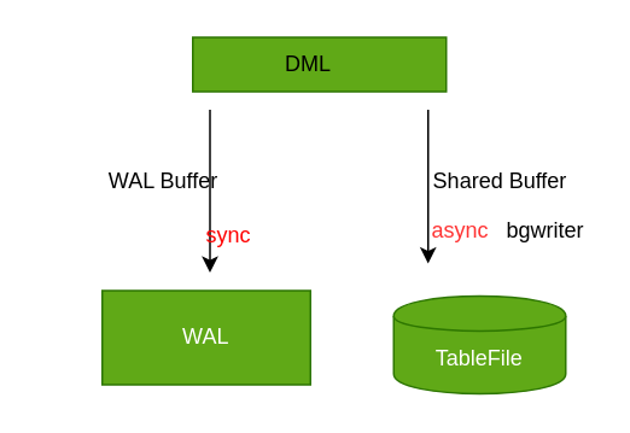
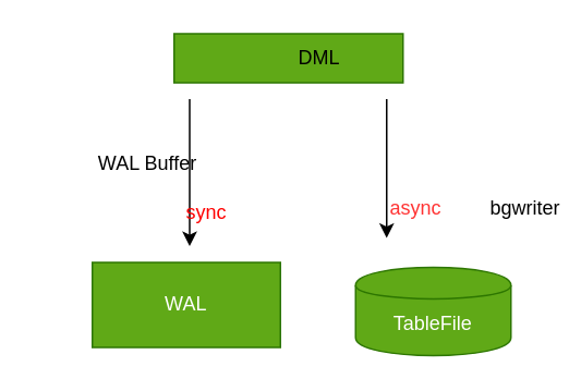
  <mxCell id="0" />
  <mxCell id="1" parent="0" />
  <mxCell id="2" value="" style="rounded=0;whiteSpace=wrap;html=1;fillColor=#60a917;strokeColor=#2D7600;fontColor=#ffffff;" vertex="1" parent="1"><mxGeometry x="106" y="20" width="140" height="30" as="geometry" /></mxCell>
  <mxCell id="3" value="WAL" style="rounded=0;whiteSpace=wrap;html=1;fillColor=#60a917;strokeColor=#2D7600;fontColor=#ffffff;" vertex="1" parent="1"><mxGeometry x="56" y="160" width="115" height="52" as="geometry" /></mxCell>
  <mxCell id="4" value="TableFile" style="shape=cylinder;whiteSpace=wrap;html=1;boundedLbl=1;backgroundOutline=1;fillColor=#60a917;strokeColor=#2D7600;fontColor=#ffffff;" vertex="1" parent="1"><mxGeometry x="217" y="163" width="95" height="54" as="geometry" /></mxCell>
- <mxCell id="5" value="DML" style="text;html=1;strokeColor=none;fillColor=none;align=center;verticalAlign=middle;whiteSpace=wrap;rounded=0;" vertex="1" parent="1"><mxGeometry x="150" y="25" width="40" height="20" as="geometry" /></mxCell>
+ <mxCell id="5" value="DML" style="text;html=1;strokeColor=none;fillColor=none;align=center;verticalAlign=middle;whiteSpace=wrap;rounded=0;" vertex="1" parent="1"><mxGeometry x="175" y="25" width="40" height="20" as="geometry" /></mxCell>
  <mxCell id="6" value="" style="endArrow=classic;html=1;" edge="1" parent="1"><mxGeometry width="50" height="50" relative="1" as="geometry"><mxPoint x="236" y="60" as="sourcePoint" /><mxPoint x="236" y="145" as="targetPoint" /></mxGeometry></mxCell>
  <mxCell id="7" value="" style="endArrow=classic;html=1;" edge="1" parent="1"><mxGeometry width="50" height="50" relative="1" as="geometry"><mxPoint x="115.5" y="60" as="sourcePoint" /><mxPoint x="115.5" y="150" as="targetPoint" /></mxGeometry></mxCell>
  <mxCell id="8" value="WAL Buffer" style="text;html=1;strokeColor=none;fillColor=none;align=center;verticalAlign=middle;whiteSpace=wrap;rounded=0;" vertex="1" parent="1"><mxGeometry x="20" y="90" width="140" height="20" as="geometry" /></mxCell>
- <mxCell id="9" value="Shared Buffer" style="text;html=1;strokeColor=none;fillColor=none;align=center;verticalAlign=middle;whiteSpace=wrap;rounded=0;" vertex="1" parent="1"><mxGeometry x="226" y="90" width="100" height="20" as="geometry" /></mxCell>
  <mxCell id="10" value="sync" style="text;html=1;align=center;verticalAlign=middle;whiteSpace=wrap;rounded=0;fontColor=#FF0000;" vertex="1" parent="1"><mxGeometry x="106" y="120" width="40" height="20" as="geometry" /></mxCell>
  <mxCell id="11" value="async" style="text;html=1;strokeColor=none;fillColor=none;align=center;verticalAlign=middle;whiteSpace=wrap;rounded=0;fontColor=#FF3333;" vertex="1" parent="1"><mxGeometry x="234" y="117" width="40" height="20" as="geometry" /></mxCell>
- <mxCell id="12" value="bgwriter" style="text;html=1;strokeColor=none;fillColor=none;align=center;verticalAlign=middle;whiteSpace=wrap;rounded=0;" vertex="1" parent="1"><mxGeometry x="281" y="117" width="40" height="20" as="geometry" /></mxCell>
+ <mxCell id="12" value="bgwriter" style="text;html=1;strokeColor=none;fillColor=none;align=center;verticalAlign=middle;whiteSpace=wrap;rounded=0;" vertex="1" parent="1"><mxGeometry x="301" y="117" width="40" height="20" as="geometry" /></mxCell>
